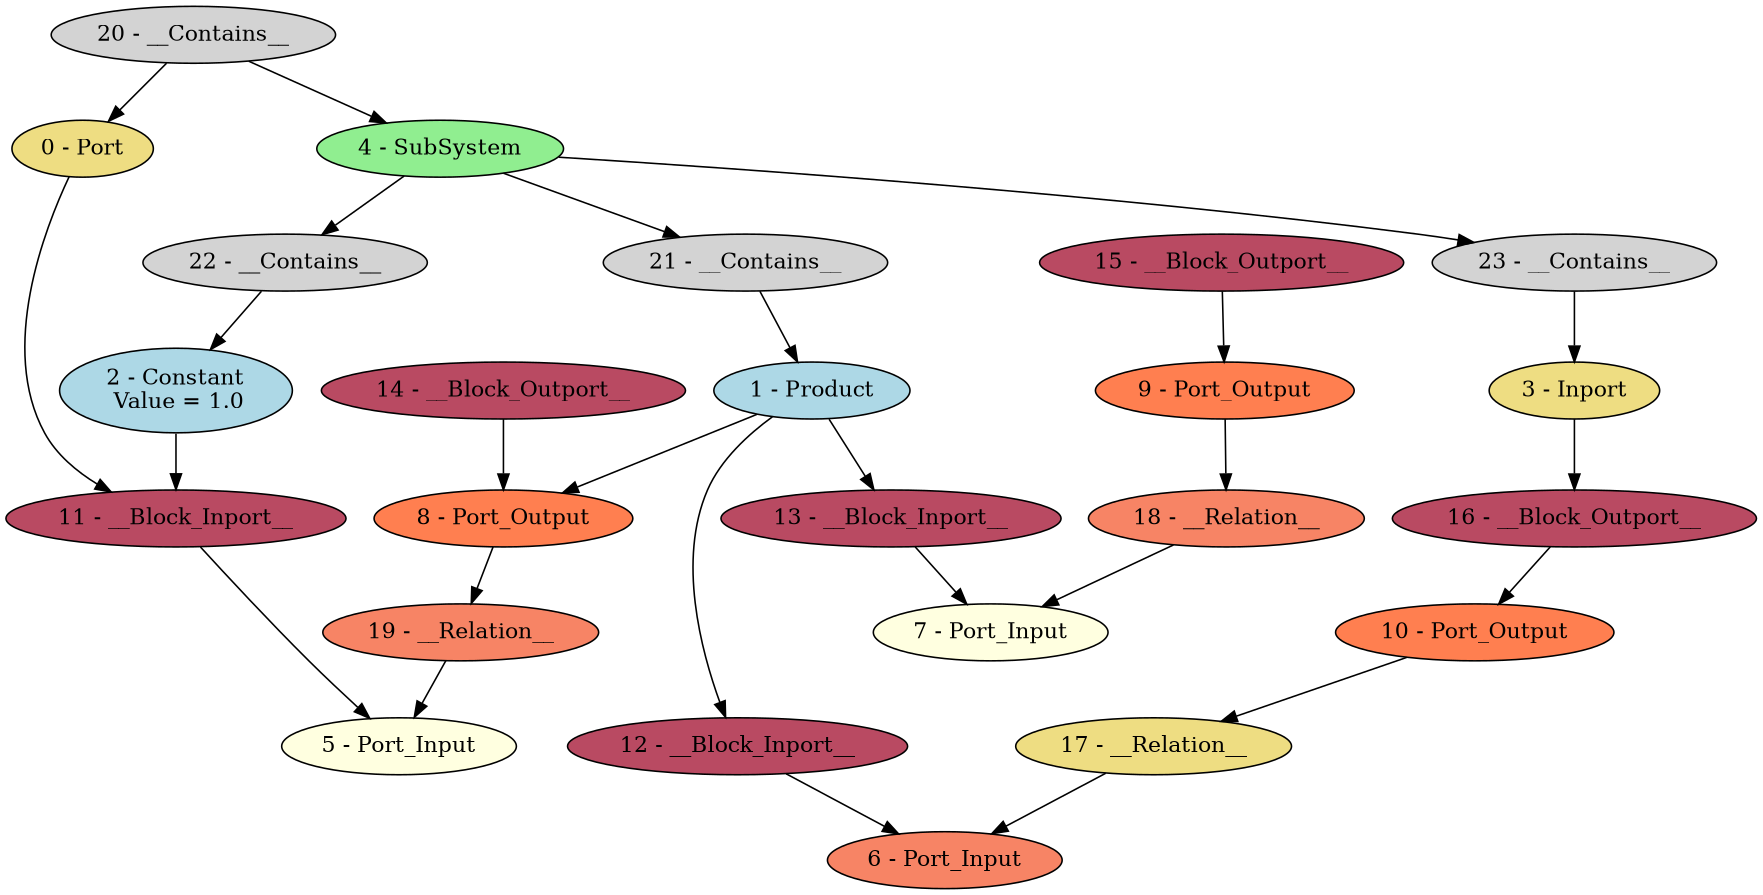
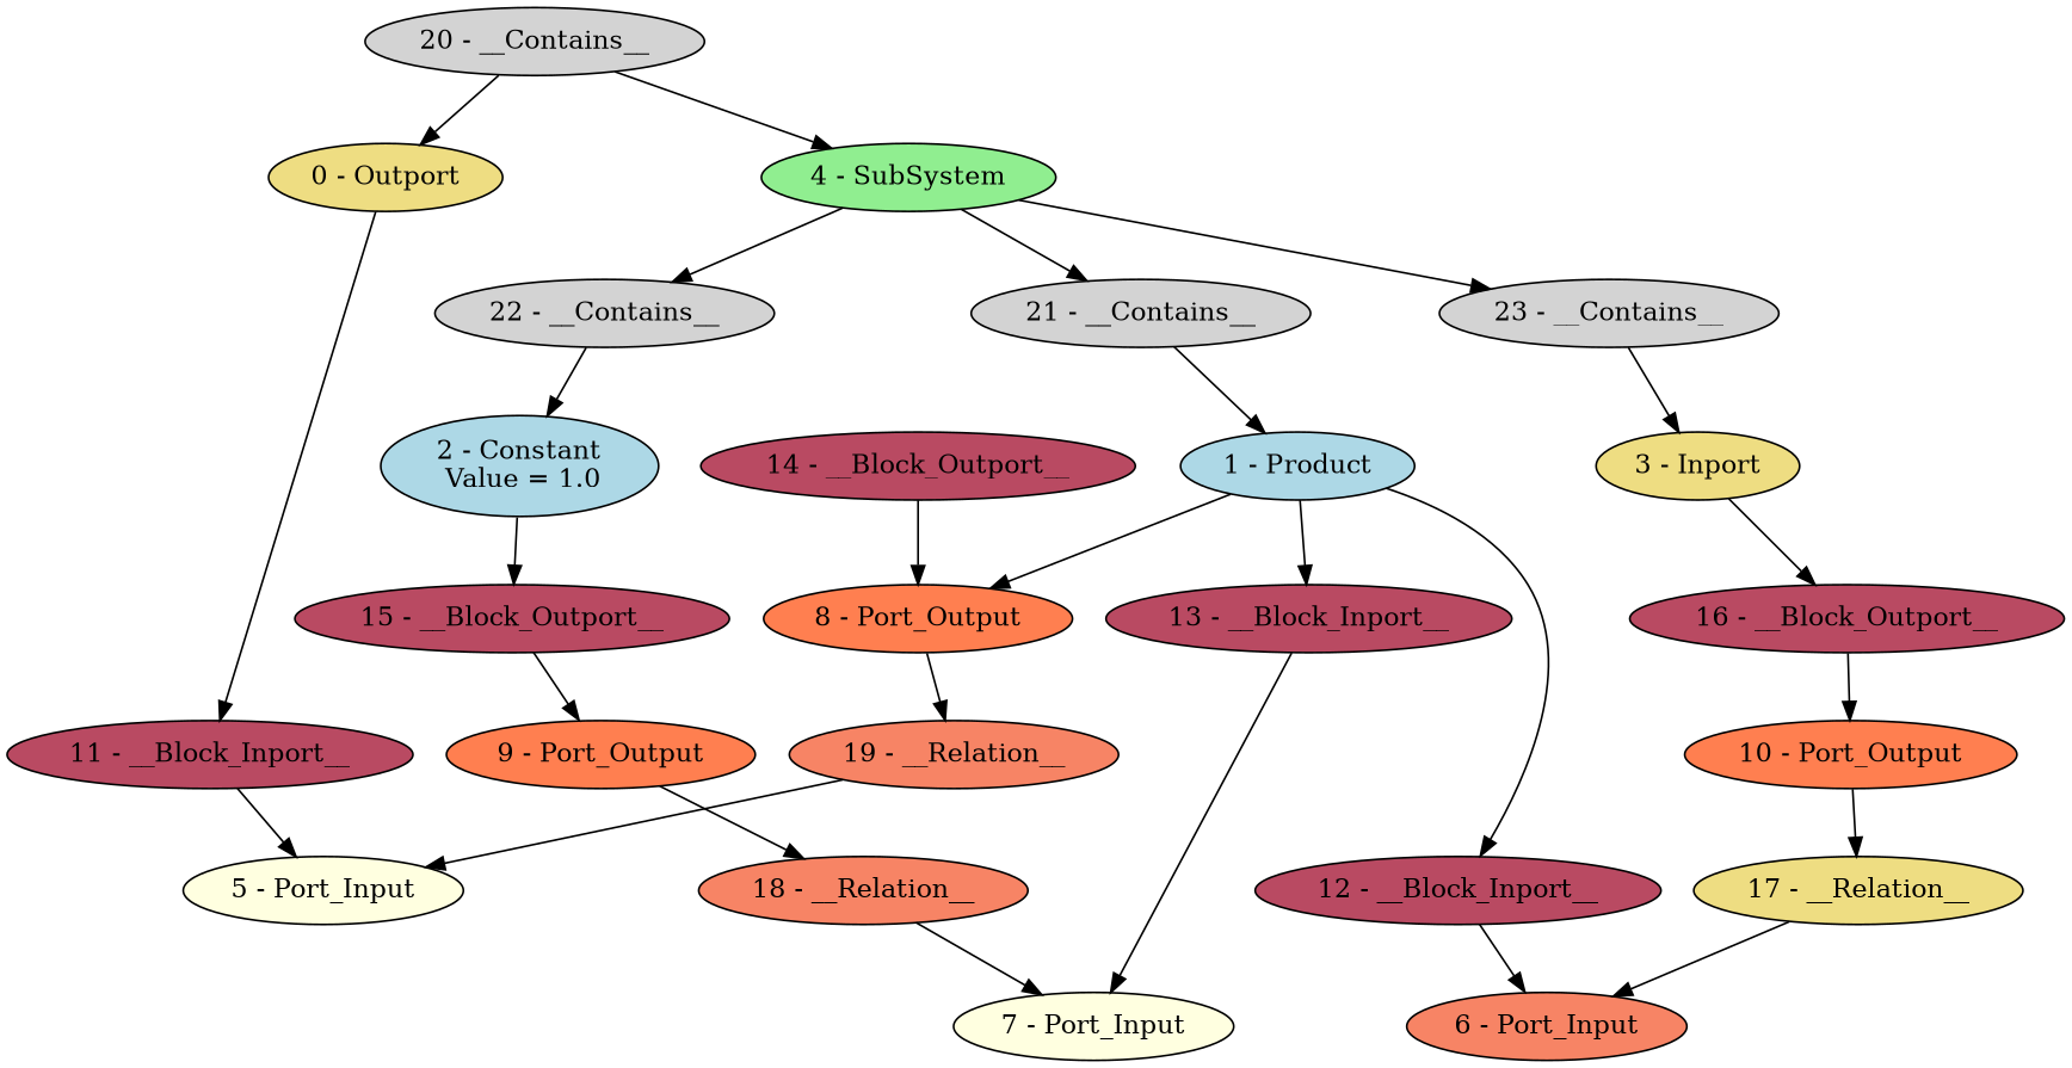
  digraph {
    node [fillcolor="#b94a62" style=filled]
-   "0 - Outport" [fillcolor=lightgoldenrod label="0 - Port"]
+   "0 - Outport" [fillcolor=lightgoldenrod]
    "11 - __Block_Inport__"
    "5 - Port_Input" [fillcolor=lightyellow]
    "1 - Product" [fillcolor=lightblue]
    "12 - __Block_Inport__"
    "13 - __Block_Inport__"
    "8 - Port_Output" [fillcolor=coral]
    "6 - Port_Input" [fillcolor="#f78465"]
    "7 - Port_Input" [fillcolor=lightyellow]
    "14 - __Block_Outport__"
    "2 - Constant\n Value = 1.0" [fillcolor=lightblue]
    "15 - __Block_Outport__"
    "9 - Port_Output" [fillcolor=coral]
    "3 - Inport" [fillcolor=lightgoldenrod]
    "16 - __Block_Outport__"
    "10 - Port_Output" [fillcolor=coral]
    "4 - SubSystem" [fillcolor=lightgreen]
    "21 - __Contains__" [fillcolor=lightgray]
    "22 - __Contains__" [fillcolor=lightgray]
    "23 - __Contains__" [fillcolor=lightgray]
    "20 - __Contains__" [fillcolor=lightgray]
    "19 - __Relation__" [fillcolor="#f78465"]
    "18 - __Relation__" [fillcolor="#f78465"]
    "17 - __Relation__" [fillcolor=lightgoldenrod]
    "0 - Outport" -> "11 - __Block_Inport__"
    "11 - __Block_Inport__" -> "5 - Port_Input"
    "1 - Product" -> "12 - __Block_Inport__"
    "1 - Product" -> "13 - __Block_Inport__"
    "1 - Product" -> "8 - Port_Output"
    "12 - __Block_Inport__" -> "6 - Port_Input"
    "13 - __Block_Inport__" -> "7 - Port_Input"
    "8 - Port_Output" -> "19 - __Relation__"
    "14 - __Block_Outport__" -> "8 - Port_Output"
-   "2 - Constant\n Value = 1.0" -> "11 - __Block_Inport__"
+   "2 - Constant\n Value = 1.0" -> "15 - __Block_Outport__"
    "15 - __Block_Outport__" -> "9 - Port_Output"
    "9 - Port_Output" -> "18 - __Relation__"
    "3 - Inport" -> "16 - __Block_Outport__"
    "16 - __Block_Outport__" -> "10 - Port_Output"
    "10 - Port_Output" -> "17 - __Relation__"
    "4 - SubSystem" -> "21 - __Contains__"
    "4 - SubSystem" -> "22 - __Contains__"
    "4 - SubSystem" -> "23 - __Contains__"
    "21 - __Contains__" -> "1 - Product"
    "22 - __Contains__" -> "2 - Constant\n Value = 1.0"
    "23 - __Contains__" -> "3 - Inport"
    "20 - __Contains__" -> "0 - Outport"
    "20 - __Contains__" -> "4 - SubSystem"
    "19 - __Relation__" -> "5 - Port_Input"
    "18 - __Relation__" -> "7 - Port_Input"
    "17 - __Relation__" -> "6 - Port_Input"
  }
